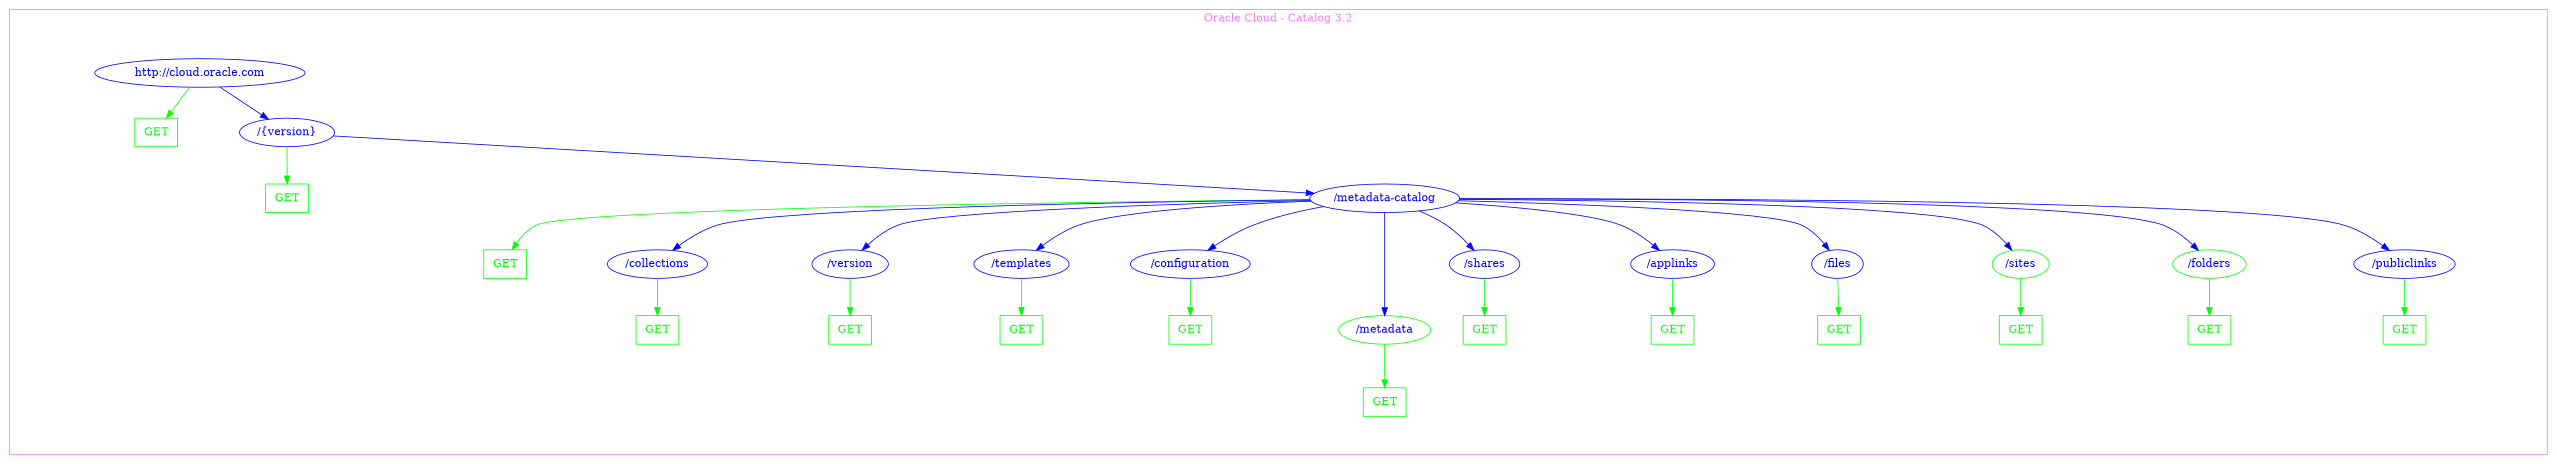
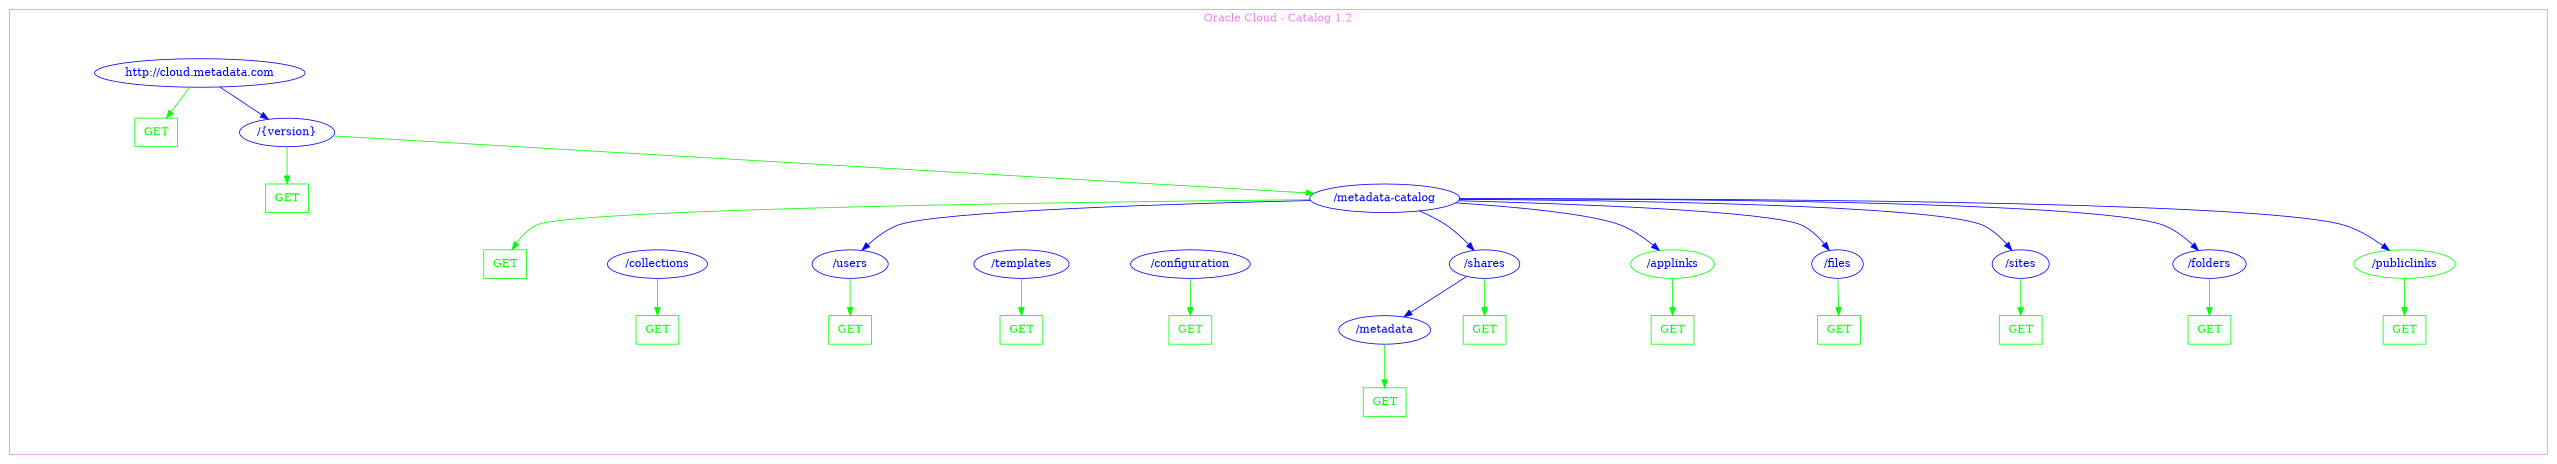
  digraph {
    rankdir=TB
    node [color=green fontcolor=green shape=box]
    edge [color=green fontcolor=green]
    n1 [label=GET]
    n2 [label=GET]
    n3 [label=GET]
    n4 [label=GET]
    n5 [color=blue fontcolor=blue label="/collections" shape=ellipse]
    n6 [label=GET]
-   n7 [color=blue fontcolor=blue label="/version" shape=ellipse]
+   n7 [color=blue fontcolor=blue label="/users" shape=ellipse]
    n8 [label=GET]
    n9 [color=blue fontcolor=blue label="/templates" shape=ellipse]
    n10 [label=GET]
    n11 [color=blue fontcolor=blue label="/configuration" shape=ellipse]
    n12 [label=GET]
-   n13 [fontcolor=blue label="/metadata" shape=ellipse]
+   n13 [color=blue fontcolor=blue label="/metadata" shape=ellipse]
    n14 [label=GET]
    n15 [color=blue fontcolor=blue label="/shares" shape=ellipse]
    n16 [label=GET]
-   n17 [color=blue fontcolor=blue label="/applinks" shape=ellipse]
+   n17 [fontcolor=blue label="/applinks" shape=ellipse]
    n18 [label=GET]
    n19 [color=blue fontcolor=blue label="/files" shape=ellipse]
    n20 [label=GET]
-   n21 [fontcolor=blue label="/sites" shape=ellipse]
+   n21 [color=blue fontcolor=blue label="/sites" shape=ellipse]
    n22 [label=GET]
-   n23 [fontcolor=blue label="/folders" shape=ellipse]
+   n23 [color=blue fontcolor=blue label="/folders" shape=ellipse]
    n24 [label=GET]
-   n25 [color=blue fontcolor=blue label="/publiclinks" shape=ellipse]
+   n25 [fontcolor=blue label="/publiclinks" shape=ellipse]
    n26 [color=blue fontcolor=blue label="/metadata-catalog" shape=ellipse]
    n27 [color=blue fontcolor=blue label="/{version}" shape=ellipse]
-   n28 [color=blue fontcolor=blue label="http://cloud.oracle.com" shape=ellipse]
+   n28 [color=blue fontcolor=blue label="http://cloud.metadata.com" shape=ellipse]
    subgraph cluster_1 {
      color=violet
      fontcolor=violet
-     label="Oracle Cloud - Catalog 3.2"
+     label="Oracle Cloud - Catalog 1.2"
      subgraph cluster_2 {
        color=white
        fontcolor=white
        n28
        subgraph cluster_3 {
          color=white
          fontcolor=white
          n1
        }
        subgraph cluster_4 {
          color=white
          fontcolor=white
          n27
          subgraph cluster_5 {
            color=white
            fontcolor=white
            n2
          }
          subgraph cluster_6 {
            color=white
            fontcolor=white
            n26
            subgraph cluster_7 {
              color=white
              fontcolor=white
              n3
            }
            subgraph cluster_8 {
              color=white
              fontcolor=white
              n5
              subgraph cluster_9 {
                color=white
                fontcolor=white
                n4
              }
            }
            subgraph cluster_10 {
              color=white
              fontcolor=white
              n7
              subgraph cluster_11 {
                color=white
                fontcolor=white
                n6
              }
            }
            subgraph cluster_12 {
              color=white
              fontcolor=white
              n9
              subgraph cluster_13 {
                color=white
                fontcolor=white
                n8
              }
            }
            subgraph cluster_14 {
              color=white
              fontcolor=white
              n11
              subgraph cluster_15 {
                color=white
                fontcolor=white
                n10
              }
            }
            subgraph cluster_16 {
              color=white
              fontcolor=white
              n13
              subgraph cluster_17 {
                color=white
                fontcolor=white
                n12
              }
            }
            subgraph cluster_18 {
              color=white
              fontcolor=white
              n15
              subgraph cluster_19 {
                color=white
                fontcolor=white
                n14
              }
            }
            subgraph cluster_20 {
              color=white
              fontcolor=white
              n17
              subgraph cluster_21 {
                color=white
                fontcolor=white
                n16
              }
            }
            subgraph cluster_22 {
              color=white
              fontcolor=white
              n19
              subgraph cluster_23 {
                color=white
                fontcolor=white
                n18
              }
            }
            subgraph cluster_24 {
              color=white
              fontcolor=white
              n21
              subgraph cluster_25 {
                color=white
                fontcolor=white
                n20
              }
            }
            subgraph cluster_26 {
              color=white
              fontcolor=white
              n23
              subgraph cluster_27 {
                color=white
                fontcolor=white
                n22
              }
            }
            subgraph cluster_28 {
              color=white
              fontcolor=white
              n25
              subgraph cluster_29 {
                color=white
                fontcolor=white
                n24
              }
            }
          }
        }
      }
    }
    n5 -> n4
    n7 -> n6
    n9 -> n8
    n11 -> n10
    n13 -> n12
    n15 -> n14
    n17 -> n16
    n19 -> n18
    n21 -> n20
    n23 -> n22
    n25 -> n24
    n26 -> n3
-   n26 -> n5 [color=blue fontcolor=blue]
    n26 -> n7 [color=blue fontcolor=blue]
-   n26 -> n9 [color=blue fontcolor=blue]
-   n26 -> n11 [color=blue fontcolor=blue]
-   n26 -> n13 [color=blue fontcolor=blue]
+   n15 -> n13 [color=blue fontcolor=blue]
    n26 -> n15 [color=blue fontcolor=blue]
    n26 -> n17 [color=blue fontcolor=blue]
    n26 -> n19 [color=blue fontcolor=blue]
    n26 -> n21 [color=blue fontcolor=blue]
    n26 -> n23 [color=blue fontcolor=blue]
    n26 -> n25 [color=blue fontcolor=blue]
    n27 -> n2
-   n27 -> n26 [color=blue fontcolor=blue]
+   n27 -> n26 [fontcolor=blue]
    n28 -> n1
    n28 -> n27 [color=blue fontcolor=blue]
  }
